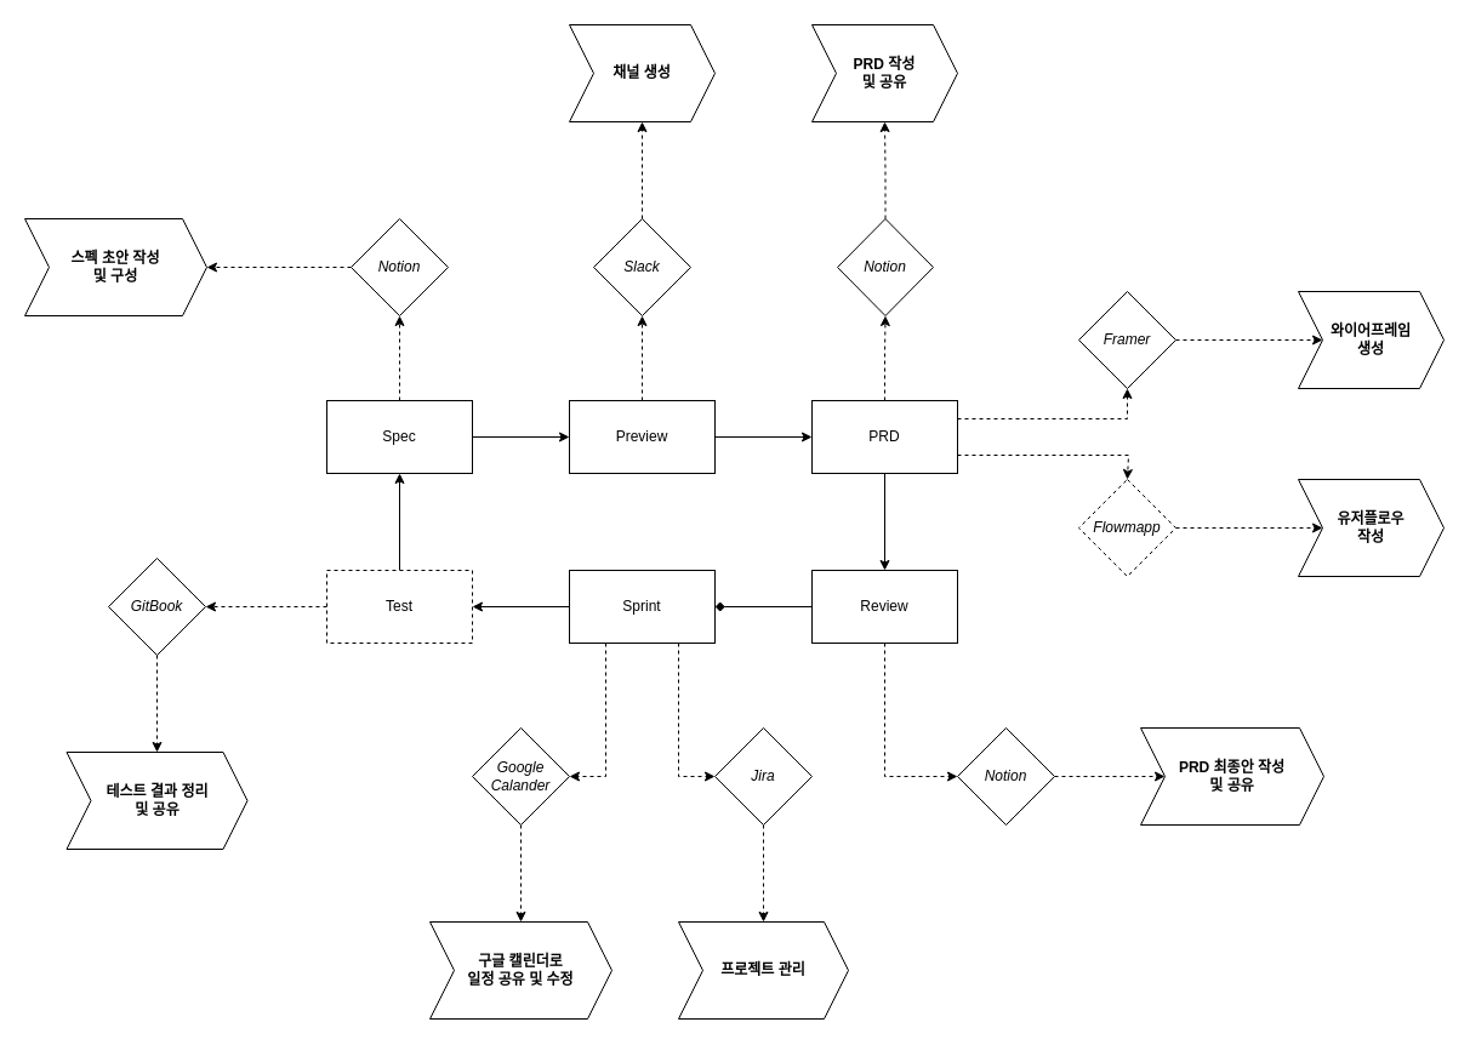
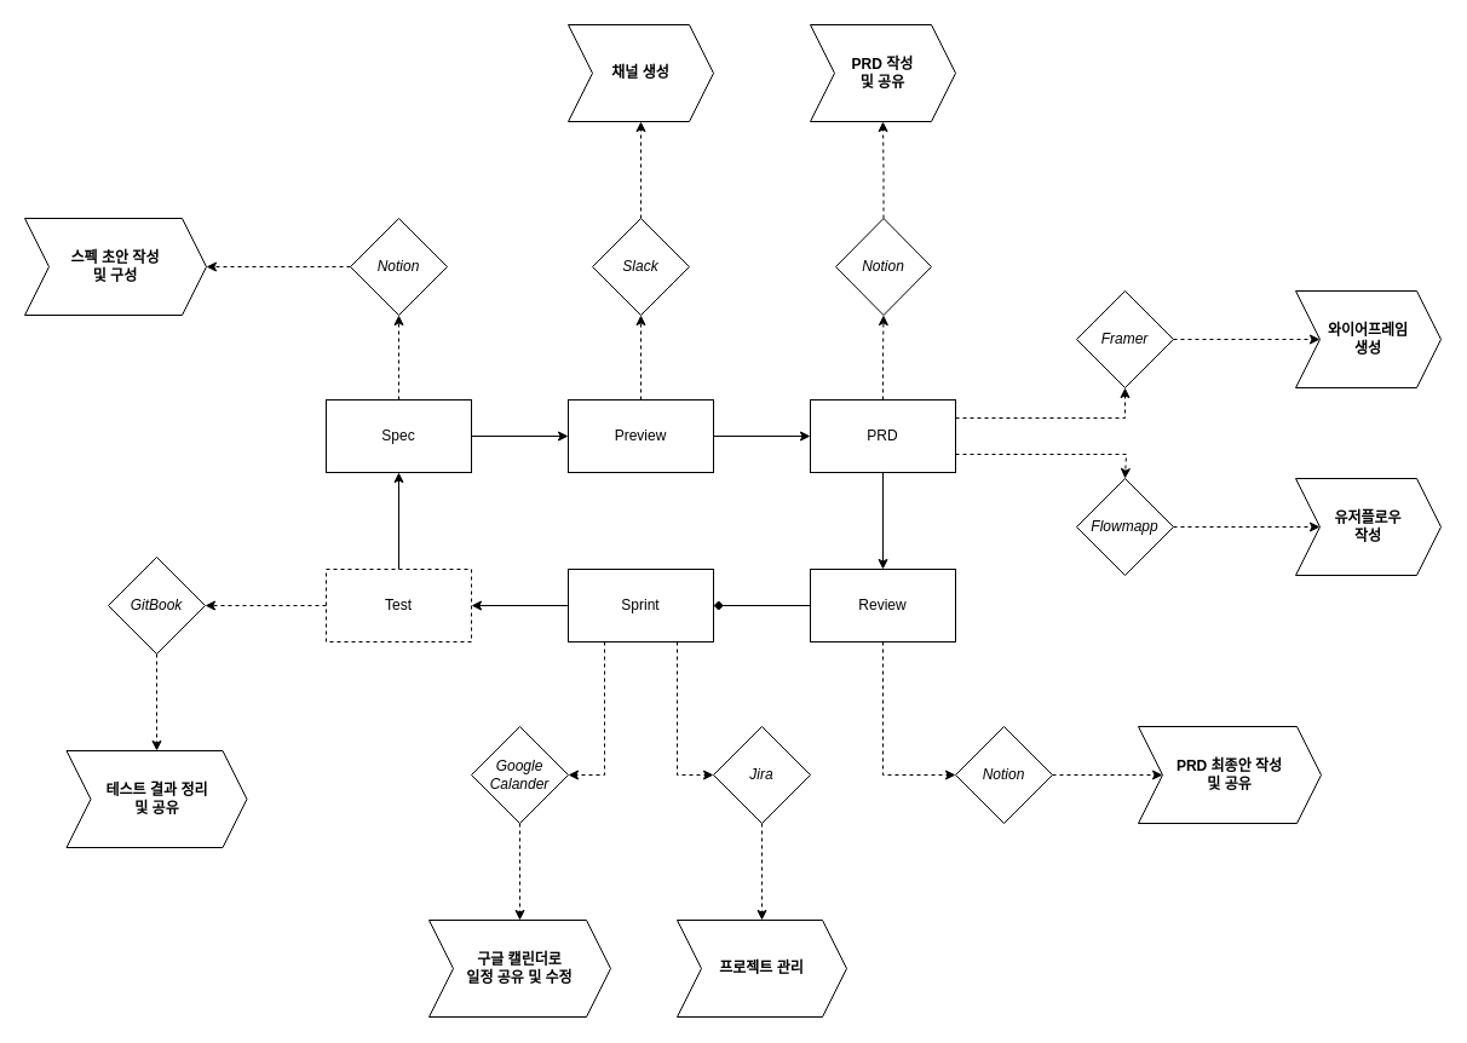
  <mxCell id="0" />
  <mxCell id="1" parent="0" />
  <mxCell id="2" value="" style="edgeStyle=orthogonalEdgeStyle;rounded=0;orthogonalLoop=1;jettySize=auto;html=1;" edge="1" parent="1" source="4" target="7"><mxGeometry relative="1" as="geometry" /></mxCell>
  <mxCell id="3" value="" style="edgeStyle=orthogonalEdgeStyle;rounded=0;orthogonalLoop=1;jettySize=auto;html=1;dashed=1;" edge="1" parent="1" source="4" target="21"><mxGeometry relative="1" as="geometry" /></mxCell>
  <mxCell id="4" value="Spec" style="rounded=0;whiteSpace=wrap;html=1;fontStyle=0" vertex="1" parent="1"><mxGeometry x="269" y="330" width="120" height="60" as="geometry" /></mxCell>
  <mxCell id="5" value="" style="edgeStyle=orthogonalEdgeStyle;rounded=0;orthogonalLoop=1;jettySize=auto;html=1;" edge="1" parent="1" source="7" target="11"><mxGeometry relative="1" as="geometry" /></mxCell>
  <mxCell id="6" value="" style="edgeStyle=orthogonalEdgeStyle;rounded=0;orthogonalLoop=1;jettySize=auto;html=1;dashed=1;" edge="1" parent="1" source="7" target="24"><mxGeometry relative="1" as="geometry" /></mxCell>
  <mxCell id="7" value="Preview" style="rounded=0;whiteSpace=wrap;html=1;fontStyle=0" vertex="1" parent="1"><mxGeometry x="469" y="330" width="120" height="60" as="geometry" /></mxCell>
  <mxCell id="8" value="" style="edgeStyle=orthogonalEdgeStyle;rounded=0;orthogonalLoop=1;jettySize=auto;html=1;" edge="1" parent="1" source="11" target="14"><mxGeometry relative="1" as="geometry" /></mxCell>
  <mxCell id="9" value="" style="edgeStyle=orthogonalEdgeStyle;rounded=0;orthogonalLoop=1;jettySize=auto;html=1;dashed=1;" edge="1" parent="1" source="11" target="27"><mxGeometry relative="1" as="geometry" /></mxCell>
  <mxCell id="10" value="" style="edgeStyle=orthogonalEdgeStyle;rounded=0;orthogonalLoop=1;jettySize=auto;html=1;dashed=1;exitX=1;exitY=0.25;exitDx=0;exitDy=0;" edge="1" parent="1" source="11" target="41"><mxGeometry relative="1" as="geometry"><Array as="points"><mxPoint x="929" y="345" /></Array></mxGeometry></mxCell>
  <mxCell id="11" value="PRD" style="rounded=0;whiteSpace=wrap;html=1;fontStyle=0" vertex="1" parent="1"><mxGeometry x="669" y="330" width="120" height="60" as="geometry" /></mxCell>
  <mxCell id="12" value="" style="edgeStyle=orthogonalEdgeStyle;rounded=0;orthogonalLoop=1;jettySize=auto;html=1;endArrow=diamond;" edge="1" parent="1" source="14" target="16"><mxGeometry relative="1" as="geometry" /></mxCell>
  <mxCell id="13" value="" style="edgeStyle=orthogonalEdgeStyle;rounded=0;orthogonalLoop=1;jettySize=auto;html=1;dashed=1;exitX=0.5;exitY=1;exitDx=0;exitDy=0;entryX=0;entryY=0.5;entryDx=0;entryDy=0;" edge="1" parent="1" source="14" target="51"><mxGeometry relative="1" as="geometry" /></mxCell>
  <mxCell id="14" value="Review" style="rounded=0;whiteSpace=wrap;html=1;fontStyle=0" vertex="1" parent="1"><mxGeometry x="669" y="470" width="120" height="60" as="geometry" /></mxCell>
  <mxCell id="15" value="" style="edgeStyle=orthogonalEdgeStyle;rounded=0;orthogonalLoop=1;jettySize=auto;html=1;" edge="1" parent="1" source="16" target="19"><mxGeometry relative="1" as="geometry" /></mxCell>
  <mxCell id="16" value="Sprint" style="rounded=0;whiteSpace=wrap;html=1;fontStyle=0" vertex="1" parent="1"><mxGeometry x="469" y="470" width="120" height="60" as="geometry" /></mxCell>
  <mxCell id="17" value="" style="edgeStyle=orthogonalEdgeStyle;rounded=0;orthogonalLoop=1;jettySize=auto;html=1;" edge="1" parent="1" source="19" target="4"><mxGeometry relative="1" as="geometry" /></mxCell>
  <mxCell id="18" value="" style="edgeStyle=orthogonalEdgeStyle;rounded=0;orthogonalLoop=1;jettySize=auto;html=1;dashed=1;" edge="1" parent="1" source="19" target="48"><mxGeometry relative="1" as="geometry" /></mxCell>
  <mxCell id="19" value="Test" style="rounded=0;whiteSpace=wrap;html=1;fontStyle=0;dashed=1;" vertex="1" parent="1"><mxGeometry x="269" y="470" width="120" height="60" as="geometry" /></mxCell>
  <mxCell id="20" value="" style="edgeStyle=orthogonalEdgeStyle;rounded=0;orthogonalLoop=1;jettySize=auto;html=1;dashed=1;" edge="1" parent="1" source="21" target="22"><mxGeometry relative="1" as="geometry" /></mxCell>
  <mxCell id="21" value="Notion" style="rhombus;whiteSpace=wrap;html=1;rounded=0;fontStyle=2" vertex="1" parent="1"><mxGeometry x="289" y="180" width="80" height="80" as="geometry" /></mxCell>
  <mxCell id="22" value="스펙 초안 작성&lt;br&gt;및 구성" style="shape=step;perimeter=stepPerimeter;whiteSpace=wrap;html=1;fixedSize=1;rounded=0;fontStyle=1" vertex="1" parent="1"><mxGeometry x="20" y="180" width="150" height="80" as="geometry" /></mxCell>
  <mxCell id="23" value="" style="edgeStyle=orthogonalEdgeStyle;rounded=0;orthogonalLoop=1;jettySize=auto;html=1;dashed=1;" edge="1" parent="1" source="24" target="25"><mxGeometry relative="1" as="geometry" /></mxCell>
  <mxCell id="24" value="Slack" style="rhombus;whiteSpace=wrap;html=1;rounded=0;fontStyle=2" vertex="1" parent="1"><mxGeometry x="489" y="180" width="80" height="80" as="geometry" /></mxCell>
  <mxCell id="25" value="채널 생성" style="shape=step;perimeter=stepPerimeter;whiteSpace=wrap;html=1;fixedSize=1;rounded=0;fontStyle=1" vertex="1" parent="1"><mxGeometry x="469" y="20" width="120" height="80" as="geometry" /></mxCell>
  <mxCell id="26" value="" style="edgeStyle=orthogonalEdgeStyle;rounded=0;orthogonalLoop=1;jettySize=auto;html=1;dashed=1;" edge="1" parent="1" source="27" target="37"><mxGeometry relative="1" as="geometry" /></mxCell>
  <mxCell id="27" value="Notion" style="rhombus;whiteSpace=wrap;html=1;rounded=0;fontStyle=2" vertex="1" parent="1"><mxGeometry x="690" y="180" width="79" height="80" as="geometry" /></mxCell>
  <mxCell id="28" value="" style="edgeStyle=orthogonalEdgeStyle;rounded=0;orthogonalLoop=1;jettySize=auto;html=1;dashed=1;" edge="1" parent="1" source="29"><mxGeometry relative="1" as="geometry"><mxPoint x="429" y="760" as="targetPoint" /></mxGeometry></mxCell>
  <mxCell id="29" value="Google&lt;br&gt;Calander" style="rhombus;whiteSpace=wrap;html=1;rounded=0;fontStyle=2" vertex="1" parent="1"><mxGeometry x="389" y="600" width="80" height="80" as="geometry" /></mxCell>
  <mxCell id="30" value="" style="endArrow=classic;html=1;rounded=0;dashed=1;exitX=0.25;exitY=1;exitDx=0;exitDy=0;entryX=1;entryY=0.5;entryDx=0;entryDy=0;" edge="1" parent="1" source="16" target="29"><mxGeometry width="50" height="50" relative="1" as="geometry"><mxPoint x="489" y="630" as="sourcePoint" /><mxPoint x="539" y="580" as="targetPoint" /><Array as="points"><mxPoint x="499" y="640" /></Array></mxGeometry></mxCell>
  <mxCell id="31" value="" style="endArrow=classic;html=1;rounded=0;dashed=1;exitX=0.75;exitY=1;exitDx=0;exitDy=0;entryX=0;entryY=0.5;entryDx=0;entryDy=0;" edge="1" parent="1" source="16" target="33"><mxGeometry width="50" height="50" relative="1" as="geometry"><mxPoint x="489" y="630" as="sourcePoint" /><mxPoint x="559" y="670" as="targetPoint" /><Array as="points"><mxPoint x="559" y="640" /></Array></mxGeometry></mxCell>
  <mxCell id="32" value="" style="edgeStyle=orthogonalEdgeStyle;rounded=0;orthogonalLoop=1;jettySize=auto;html=1;dashed=1;" edge="1" parent="1" source="33"><mxGeometry relative="1" as="geometry"><mxPoint x="629" y="760" as="targetPoint" /></mxGeometry></mxCell>
  <mxCell id="33" value="Jira" style="rhombus;whiteSpace=wrap;html=1;rounded=0;fontStyle=2" vertex="1" parent="1"><mxGeometry x="589" y="600" width="80" height="80" as="geometry" /></mxCell>
  <mxCell id="34" value="구글 캘린더로&lt;br&gt;일정 공유 및 수정" style="shape=step;perimeter=stepPerimeter;whiteSpace=wrap;html=1;fixedSize=1;rounded=0;fontStyle=1" vertex="1" parent="1"><mxGeometry x="354" y="760" width="150" height="80" as="geometry" /></mxCell>
  <mxCell id="35" value="프로젝트 관리" style="shape=step;perimeter=stepPerimeter;whiteSpace=wrap;html=1;fixedSize=1;rounded=0;fontStyle=1" vertex="1" parent="1"><mxGeometry x="559" y="760" width="140" height="80" as="geometry" /></mxCell>
  <mxCell id="36" value="" style="edgeStyle=orthogonalEdgeStyle;rounded=0;orthogonalLoop=1;jettySize=auto;html=1;dashed=1;" edge="1" parent="1"><mxGeometry relative="1" as="geometry"><mxPoint x="260" y="660" as="targetPoint" /></mxGeometry></mxCell>
  <mxCell id="37" value="PRD 작성&lt;br&gt;및 공유" style="shape=step;perimeter=stepPerimeter;whiteSpace=wrap;html=1;fixedSize=1;rounded=0;fontStyle=1" vertex="1" parent="1"><mxGeometry x="669" y="20" width="120" height="80" as="geometry" /></mxCell>
  <mxCell id="38" value="" style="edgeStyle=orthogonalEdgeStyle;rounded=0;orthogonalLoop=1;jettySize=auto;html=1;dashed=1;" edge="1" parent="1"><mxGeometry relative="1" as="geometry"><mxPoint x="1189" y="390" as="targetPoint" /></mxGeometry></mxCell>
  <mxCell id="39" value="" style="edgeStyle=orthogonalEdgeStyle;rounded=0;orthogonalLoop=1;jettySize=auto;html=1;dashed=1;" edge="1" parent="1"><mxGeometry relative="1" as="geometry"><mxPoint x="1109" y="530" as="sourcePoint" /></mxGeometry></mxCell>
  <mxCell id="40" value="" style="edgeStyle=orthogonalEdgeStyle;rounded=0;orthogonalLoop=1;jettySize=auto;html=1;dashed=1;" edge="1" parent="1" source="41" target="42"><mxGeometry relative="1" as="geometry" /></mxCell>
  <mxCell id="41" value="Framer" style="rhombus;whiteSpace=wrap;html=1;rounded=0;fontStyle=2" vertex="1" parent="1"><mxGeometry x="889" y="240" width="80" height="80" as="geometry" /></mxCell>
  <mxCell id="42" value="와이어프레임&lt;br&gt;생성" style="shape=step;perimeter=stepPerimeter;whiteSpace=wrap;html=1;fixedSize=1;rounded=0;fontStyle=1" vertex="1" parent="1"><mxGeometry x="1070" y="240" width="120" height="80" as="geometry" /></mxCell>
  <mxCell id="43" value="" style="edgeStyle=orthogonalEdgeStyle;rounded=0;orthogonalLoop=1;jettySize=auto;html=1;dashed=1;" edge="1" parent="1" source="44" target="45"><mxGeometry relative="1" as="geometry" /></mxCell>
- <mxCell id="44" value="Flowmapp" style="rhombus;whiteSpace=wrap;html=1;rounded=0;fontStyle=2;dashed=1;" vertex="1" parent="1"><mxGeometry x="889" y="395" width="80" height="80" as="geometry" /></mxCell>
+ <mxCell id="44" value="Flowmapp" style="rhombus;whiteSpace=wrap;html=1;rounded=0;fontStyle=2" vertex="1" parent="1"><mxGeometry x="889" y="395" width="80" height="80" as="geometry" /></mxCell>
  <mxCell id="45" value="유저플로우&lt;br&gt;작성" style="shape=step;perimeter=stepPerimeter;whiteSpace=wrap;html=1;fixedSize=1;rounded=0;fontStyle=1" vertex="1" parent="1"><mxGeometry x="1070" y="395" width="120" height="80" as="geometry" /></mxCell>
  <mxCell id="46" value="" style="endArrow=classic;html=1;rounded=0;dashed=1;entryX=0.5;entryY=0;entryDx=0;entryDy=0;exitX=1;exitY=0.75;exitDx=0;exitDy=0;" edge="1" parent="1" source="11" target="44"><mxGeometry width="50" height="50" relative="1" as="geometry"><mxPoint x="480" y="380" as="sourcePoint" /><mxPoint x="530" y="330" as="targetPoint" /><Array as="points"><mxPoint x="930" y="375" /></Array></mxGeometry></mxCell>
  <mxCell id="47" value="" style="edgeStyle=orthogonalEdgeStyle;rounded=0;orthogonalLoop=1;jettySize=auto;html=1;dashed=1;" edge="1" parent="1" source="48" target="49"><mxGeometry relative="1" as="geometry" /></mxCell>
  <mxCell id="48" value="GitBook" style="rhombus;whiteSpace=wrap;html=1;rounded=0;fontStyle=2" vertex="1" parent="1"><mxGeometry x="89" y="460" width="80" height="80" as="geometry" /></mxCell>
  <mxCell id="49" value="테스트 결과 정리&lt;br&gt;및 공유" style="shape=step;perimeter=stepPerimeter;whiteSpace=wrap;html=1;fixedSize=1;rounded=0;fontStyle=1" vertex="1" parent="1"><mxGeometry x="54.5" y="620" width="149" height="80" as="geometry" /></mxCell>
  <mxCell id="50" value="" style="edgeStyle=orthogonalEdgeStyle;rounded=0;orthogonalLoop=1;jettySize=auto;html=1;dashed=1;" edge="1" parent="1" source="51" target="52"><mxGeometry relative="1" as="geometry" /></mxCell>
  <mxCell id="51" value="Notion" style="rhombus;whiteSpace=wrap;html=1;rounded=0;fontStyle=2" vertex="1" parent="1"><mxGeometry x="789" y="600" width="80" height="80" as="geometry" /></mxCell>
  <mxCell id="52" value="PRD 최종안 작성&lt;br&gt;및 공유" style="shape=step;perimeter=stepPerimeter;whiteSpace=wrap;html=1;fixedSize=1;rounded=0;fontStyle=1" vertex="1" parent="1"><mxGeometry x="940" y="600" width="151" height="80" as="geometry" /></mxCell>
